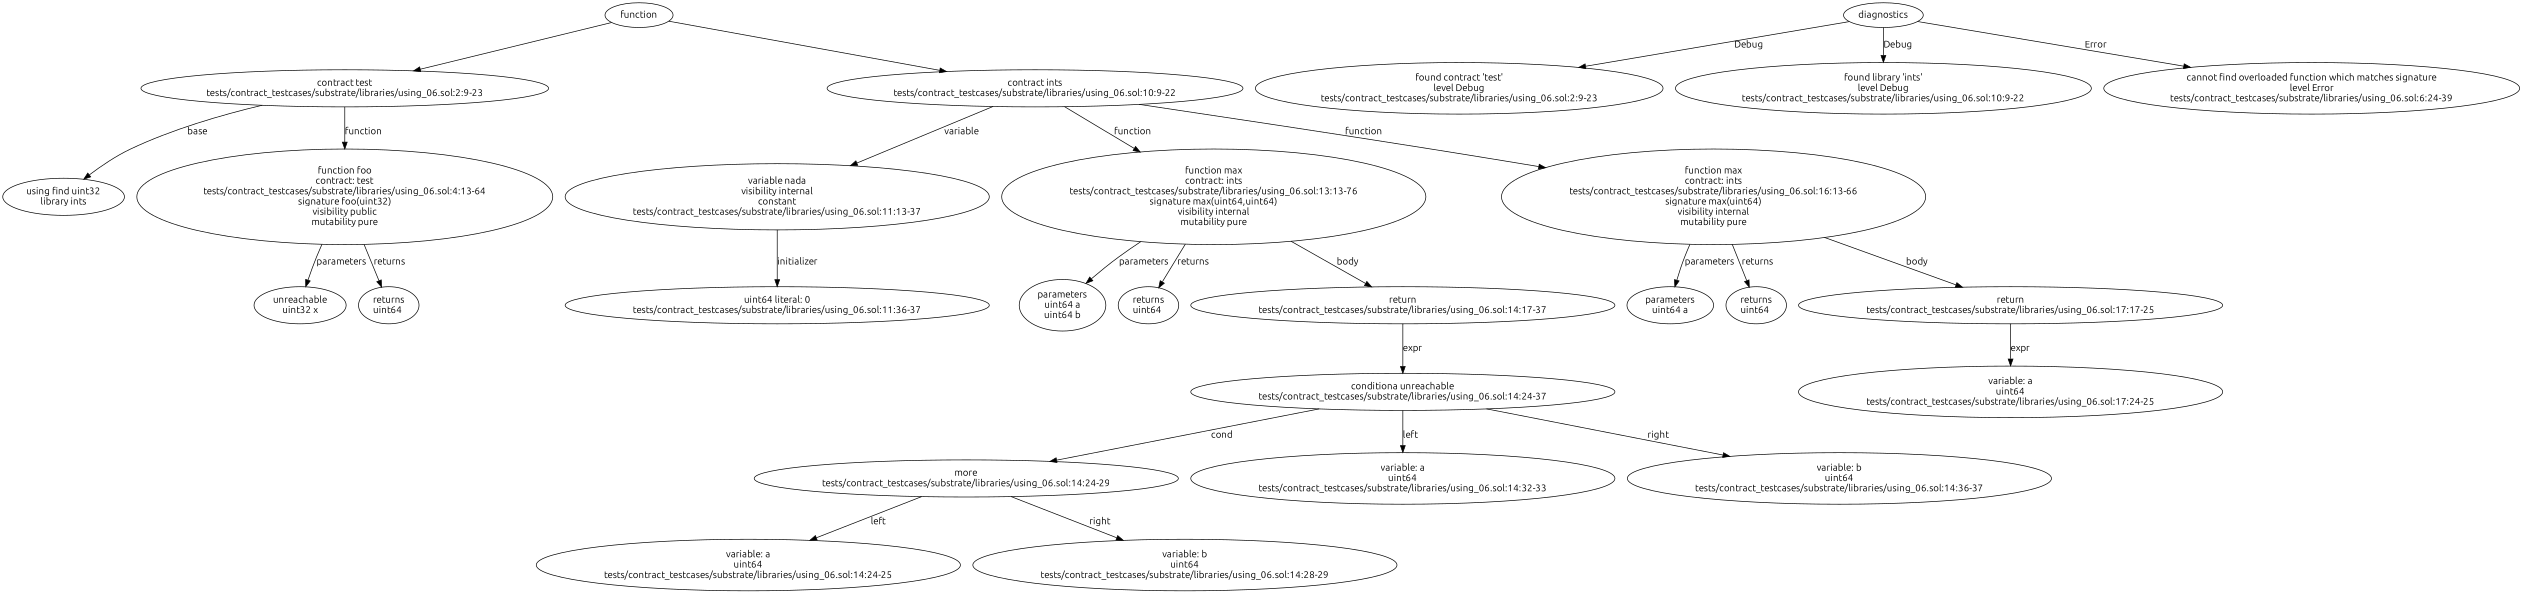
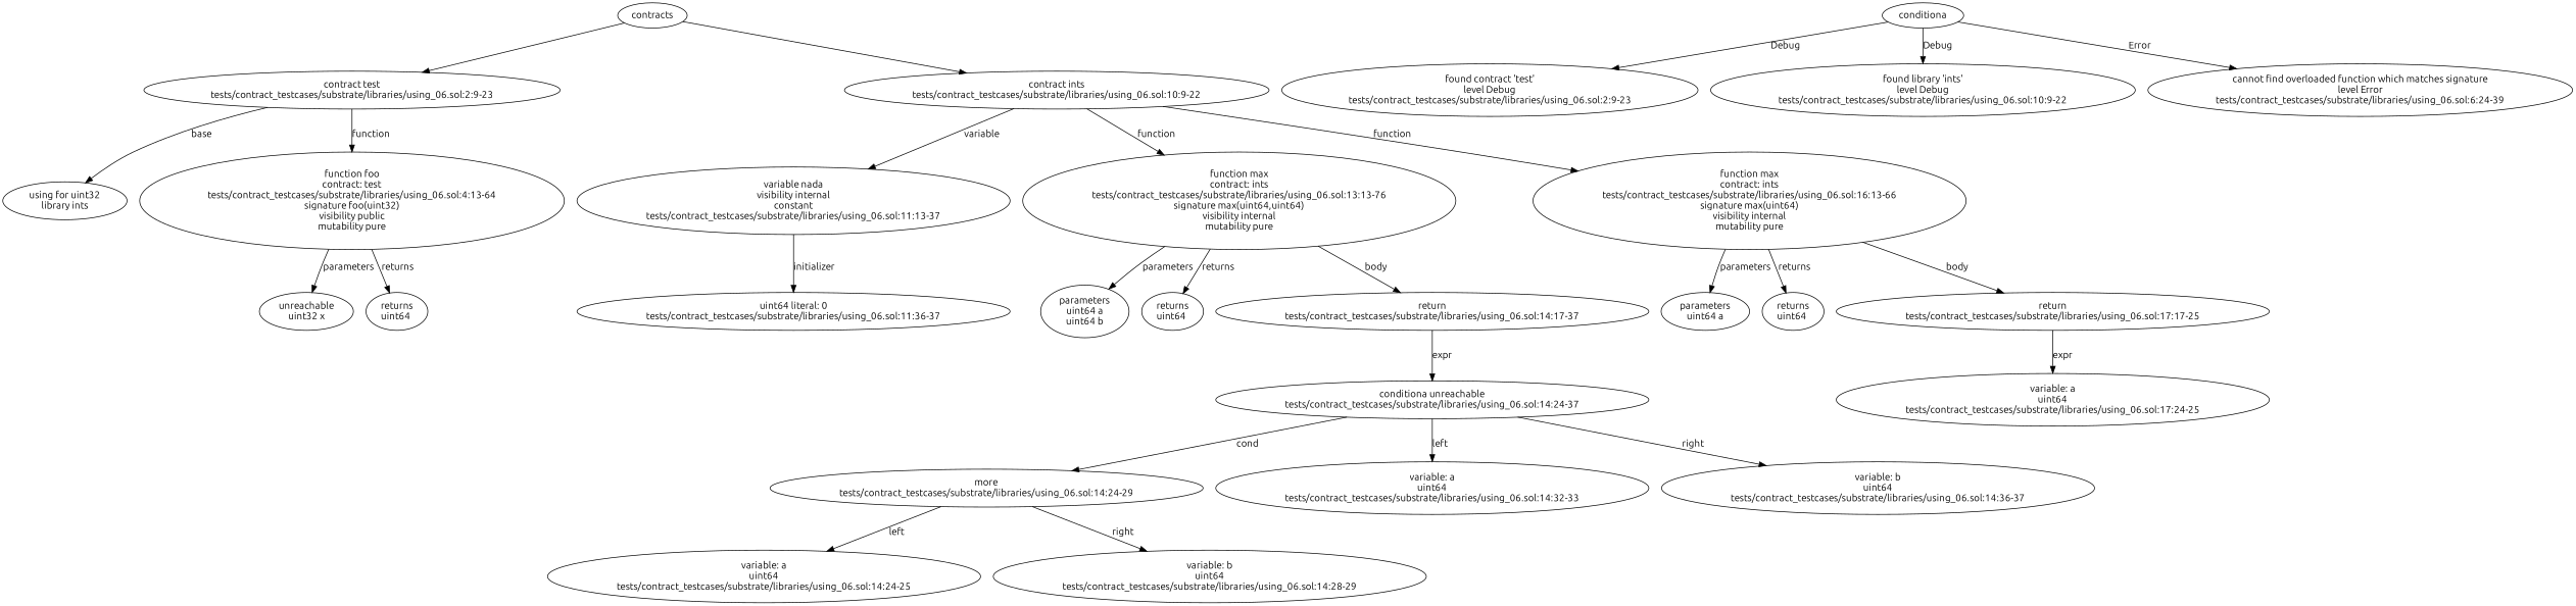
  strict digraph {
    fontname=Ubuntu
    node [fontname=Ubuntu]
    edge [fontname=Ubuntu]
    n1 [label="contract test\ntests/contract_testcases/substrate/libraries/using_06.sol:2:9-23"]
-   n2 [label="using find uint32\nlibrary ints"]
+   n2 [label="using for uint32\nlibrary ints"]
    n3 [label="function foo\ncontract: test\ntests/contract_testcases/substrate/libraries/using_06.sol:4:13-64\nsignature foo(uint32)\nvisibility public\nmutability pure"]
    n4 [label="unreachable\nuint32 x"]
    n5 [label="returns\nuint64 "]
    n6 [label="contract ints\ntests/contract_testcases/substrate/libraries/using_06.sol:10:9-22"]
    n7 [label="variable nada\nvisibility internal\nconstant\ntests/contract_testcases/substrate/libraries/using_06.sol:11:13-37"]
    n8 [label="function max\ncontract: ints\ntests/contract_testcases/substrate/libraries/using_06.sol:13:13-76\nsignature max(uint64,uint64)\nvisibility internal\nmutability pure"]
    n9 [label="function max\ncontract: ints\ntests/contract_testcases/substrate/libraries/using_06.sol:16:13-66\nsignature max(uint64)\nvisibility internal\nmutability pure"]
    n10 [label="uint64 literal: 0\ntests/contract_testcases/substrate/libraries/using_06.sol:11:36-37"]
    n11 [label="parameters\nuint64 a\nuint64 b"]
    n12 [label="returns\nuint64 "]
    n13 [label="return\ntests/contract_testcases/substrate/libraries/using_06.sol:14:17-37"]
    n14 [label="parameters\nuint64 a"]
    n15 [label="returns\nuint64 "]
    n16 [label="return\ntests/contract_testcases/substrate/libraries/using_06.sol:17:17-25"]
    n17 [label="conditiona unreachable\ntests/contract_testcases/substrate/libraries/using_06.sol:14:24-37"]
    n18 [label="more\ntests/contract_testcases/substrate/libraries/using_06.sol:14:24-29"]
    n19 [label="variable: a\nuint64\ntests/contract_testcases/substrate/libraries/using_06.sol:14:32-33"]
    n20 [label="variable: b\nuint64\ntests/contract_testcases/substrate/libraries/using_06.sol:14:36-37"]
    n21 [label="variable: a\nuint64\ntests/contract_testcases/substrate/libraries/using_06.sol:14:24-25"]
    n22 [label="variable: b\nuint64\ntests/contract_testcases/substrate/libraries/using_06.sol:14:28-29"]
    n23 [label="variable: a\nuint64\ntests/contract_testcases/substrate/libraries/using_06.sol:17:24-25"]
    n24 [label="found contract 'test'\nlevel Debug\ntests/contract_testcases/substrate/libraries/using_06.sol:2:9-23"]
    n25 [label="found library 'ints'\nlevel Debug\ntests/contract_testcases/substrate/libraries/using_06.sol:10:9-22"]
    n26 [label="cannot find overloaded function which matches signature\nlevel Error\ntests/contract_testcases/substrate/libraries/using_06.sol:6:24-39"]
-   contracts [label=function]
-   diagnostics
+   contracts
+   diagnostics [label=conditiona]
    n1 -> n2 [label=base]
    n1 -> n3 [label=function]
    n3 -> n4 [label=parameters]
    n3 -> n5 [label=returns]
    n6 -> n7 [label=variable]
    n6 -> n8 [label=function]
    n6 -> n9 [label=function]
    n7 -> n10 [label=initializer]
    n8 -> n11 [label=parameters]
    n8 -> n12 [label=returns]
    n8 -> n13 [label=body]
    n9 -> n14 [label=parameters]
    n9 -> n15 [label=returns]
    n9 -> n16 [label=body]
    n13 -> n17 [label=expr]
    n16 -> n23 [label=expr]
    n17 -> n18 [label=cond]
    n17 -> n19 [label=left]
    n17 -> n20 [label=right]
    n18 -> n21 [label=left]
    n18 -> n22 [label=right]
    contracts -> n1
    contracts -> n6
    diagnostics -> n24 [label=Debug]
    diagnostics -> n25 [label=Debug]
    diagnostics -> n26 [label=Error]
  }
